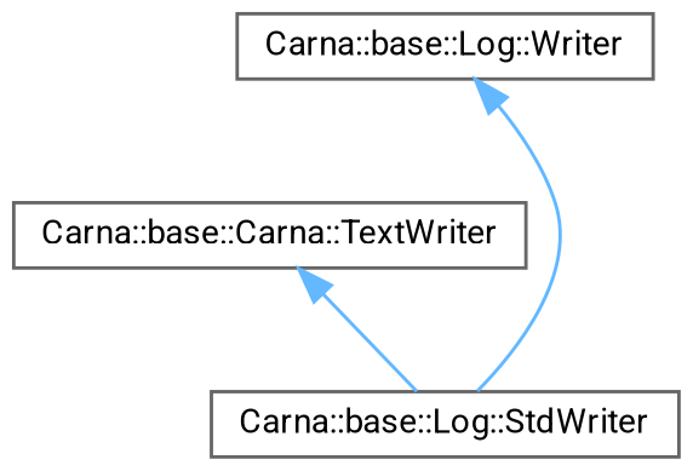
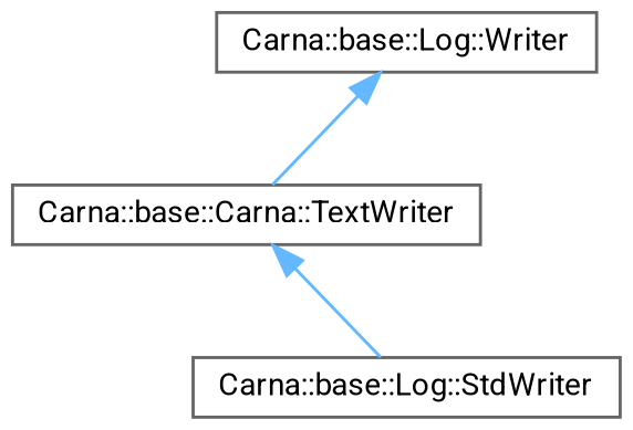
  digraph {
    fontname=Roboto
    rankdir=TB
    node [color=grey40 fillcolor=white fontname=Roboto fontsize=10 shape=box style=filled]
    edge [color=steelblue1 dir=back fontname=Roboto fontsize=10 labelfontname=Helvetica labelfontsize=10 style=solid]
    n1 [height=0.2 label="Carna::base::Log::Writer" width=0.4]
    n2 [height=0.2 label="Carna::base::Carna::TextWriter" width=0.4]
    n3 [height=0.2 label="Carna::base::Log::StdWriter" width=0.4]
-   n1 -> n3
+   n1 -> n2
    n2 -> n3
  }
